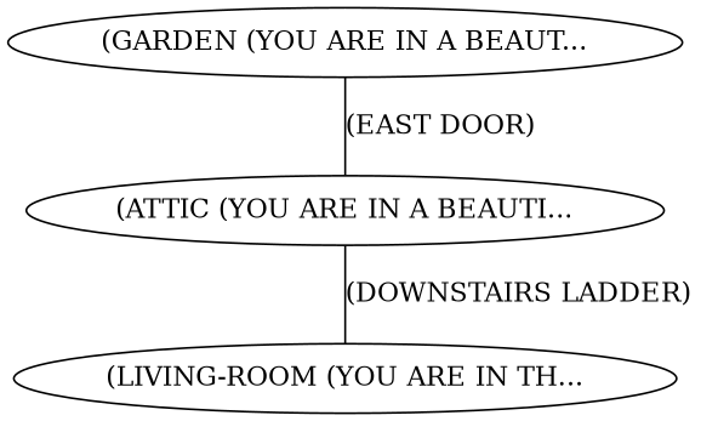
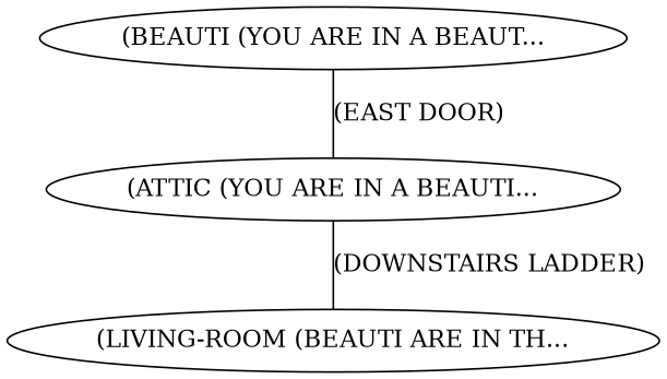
  graph {
-   n1 [label="(LIVING-ROOM (YOU ARE IN TH..."]
-   n2 [label="(GARDEN (YOU ARE IN A BEAUT..."]
+   n1 [label="(LIVING-ROOM (BEAUTI ARE IN TH..."]
+   n2 [label="(BEAUTI (YOU ARE IN A BEAUT..."]
    n3 [label="(ATTIC (YOU ARE IN A BEAUTI..."]
    n2 -- n3 [label="(EAST DOOR)"]
    n3 -- n1 [label="(DOWNSTAIRS LADDER)"]
  }
